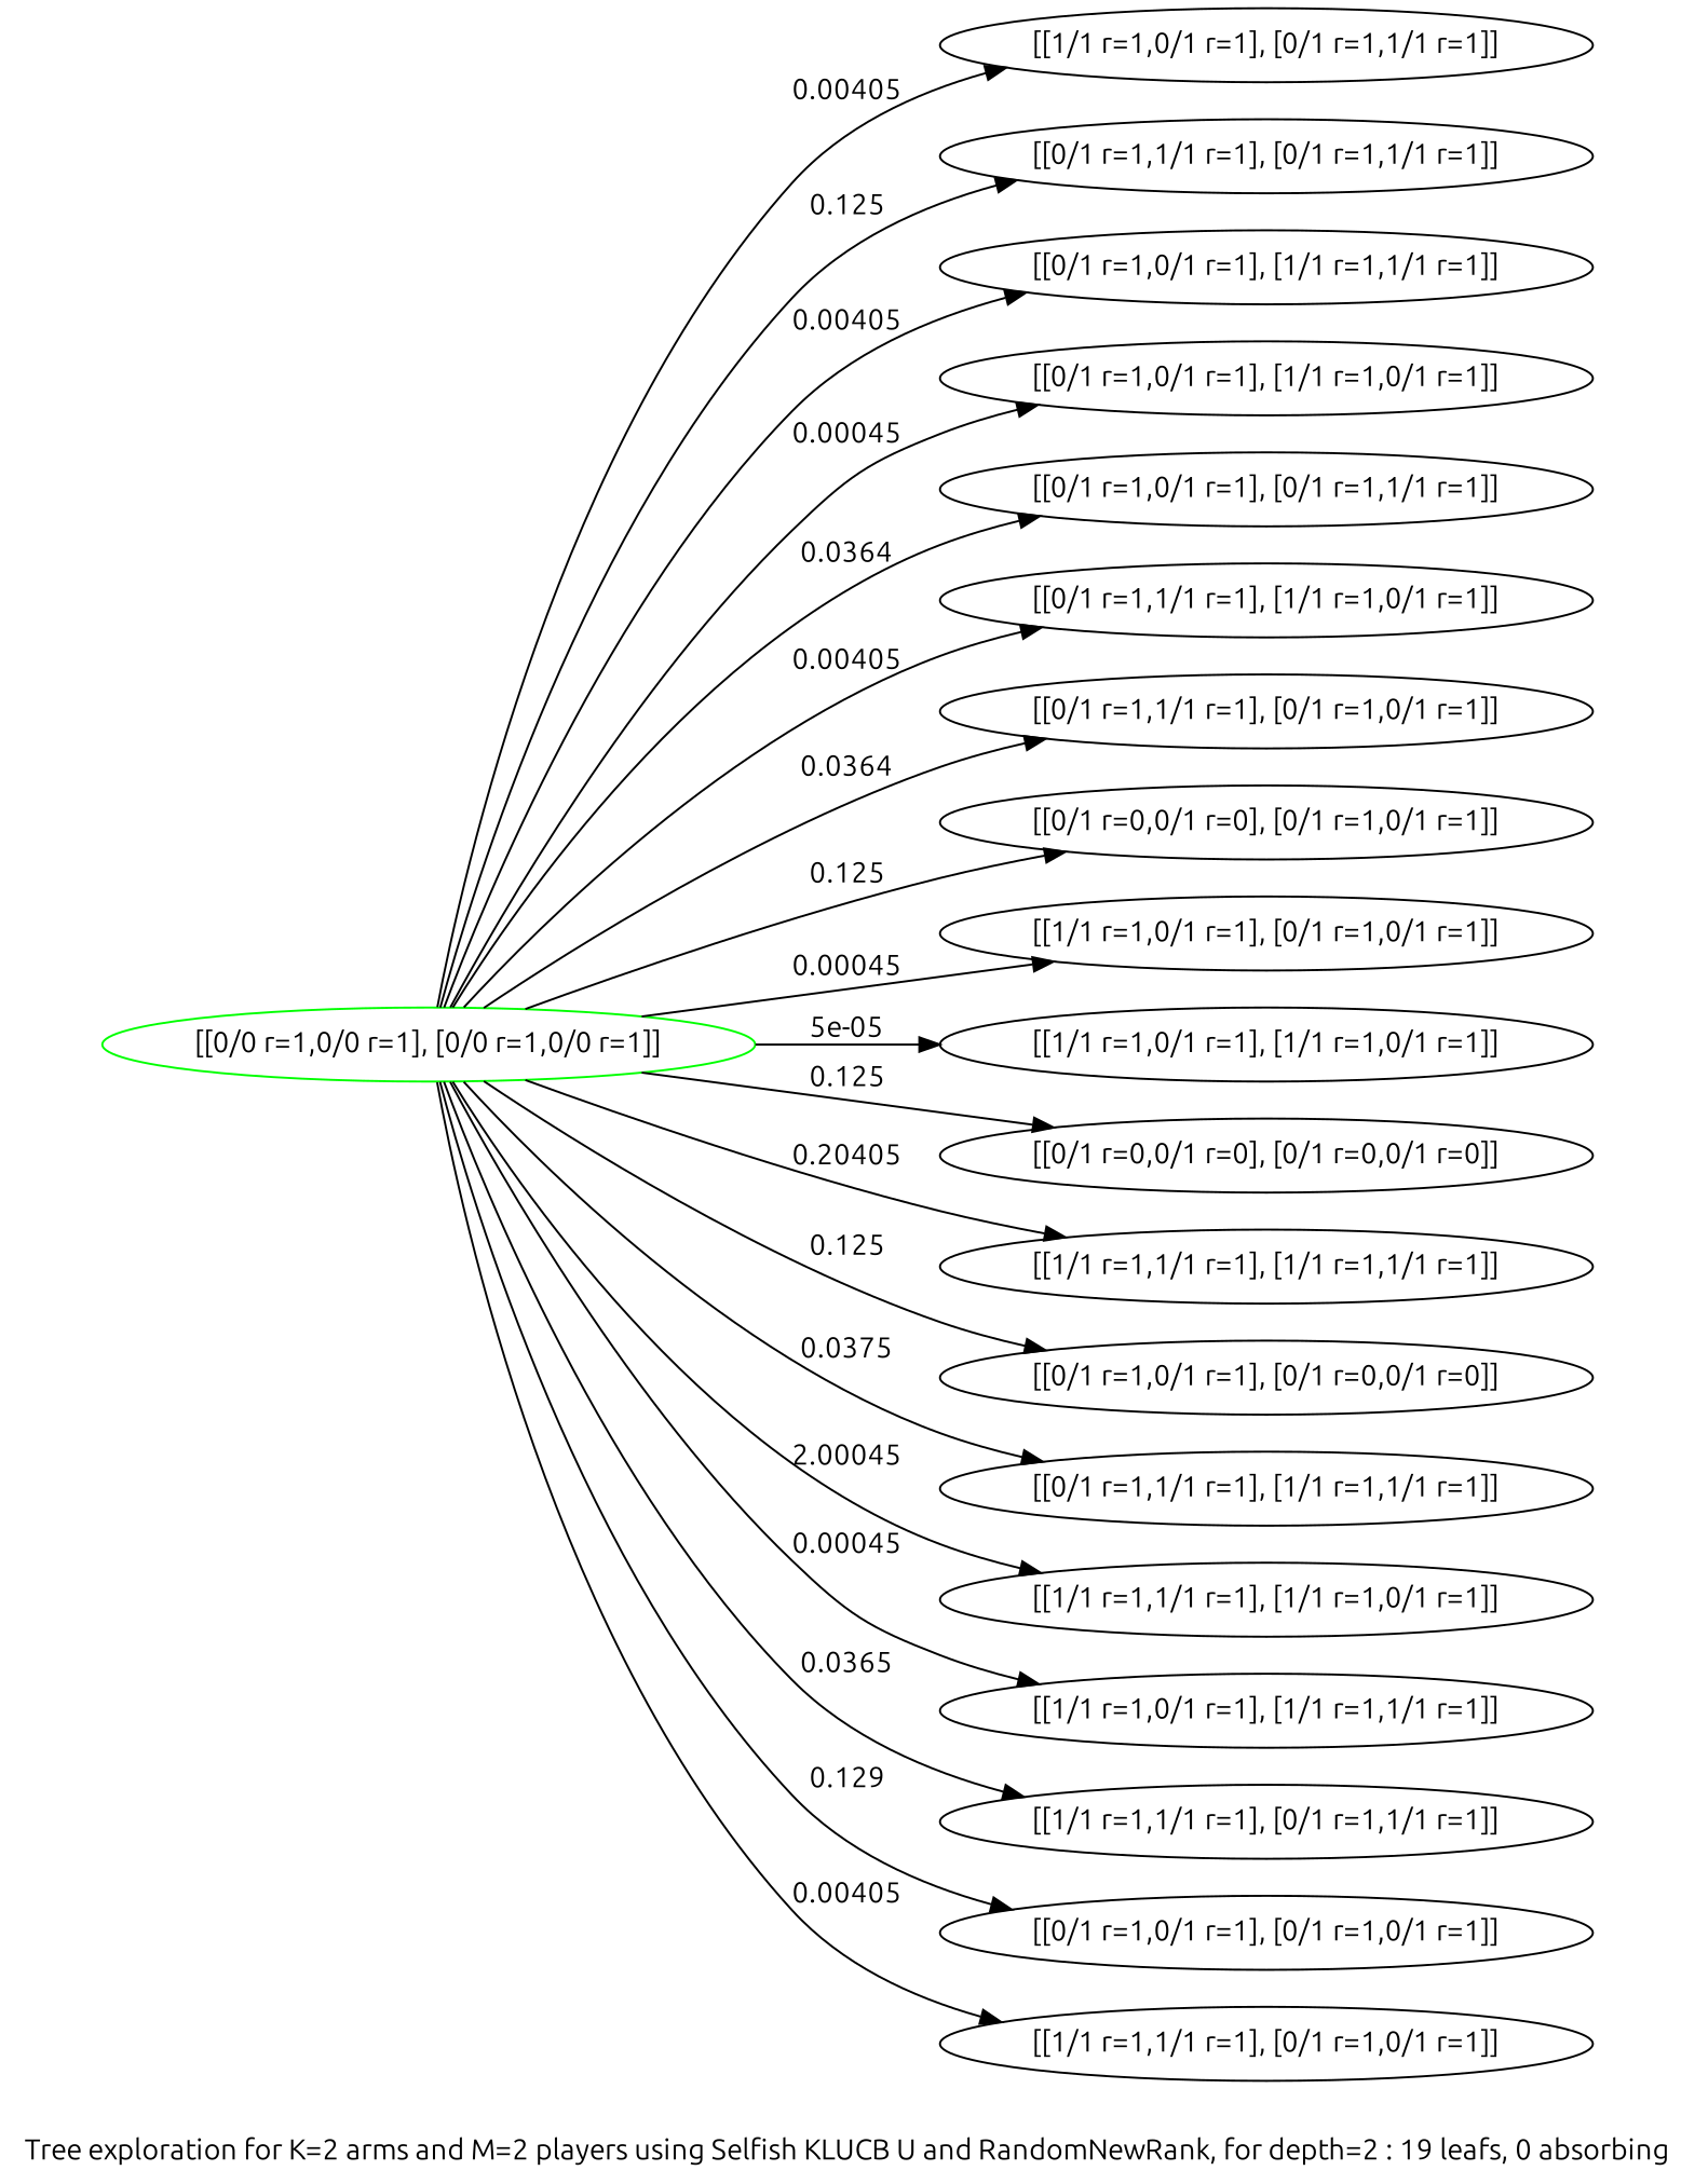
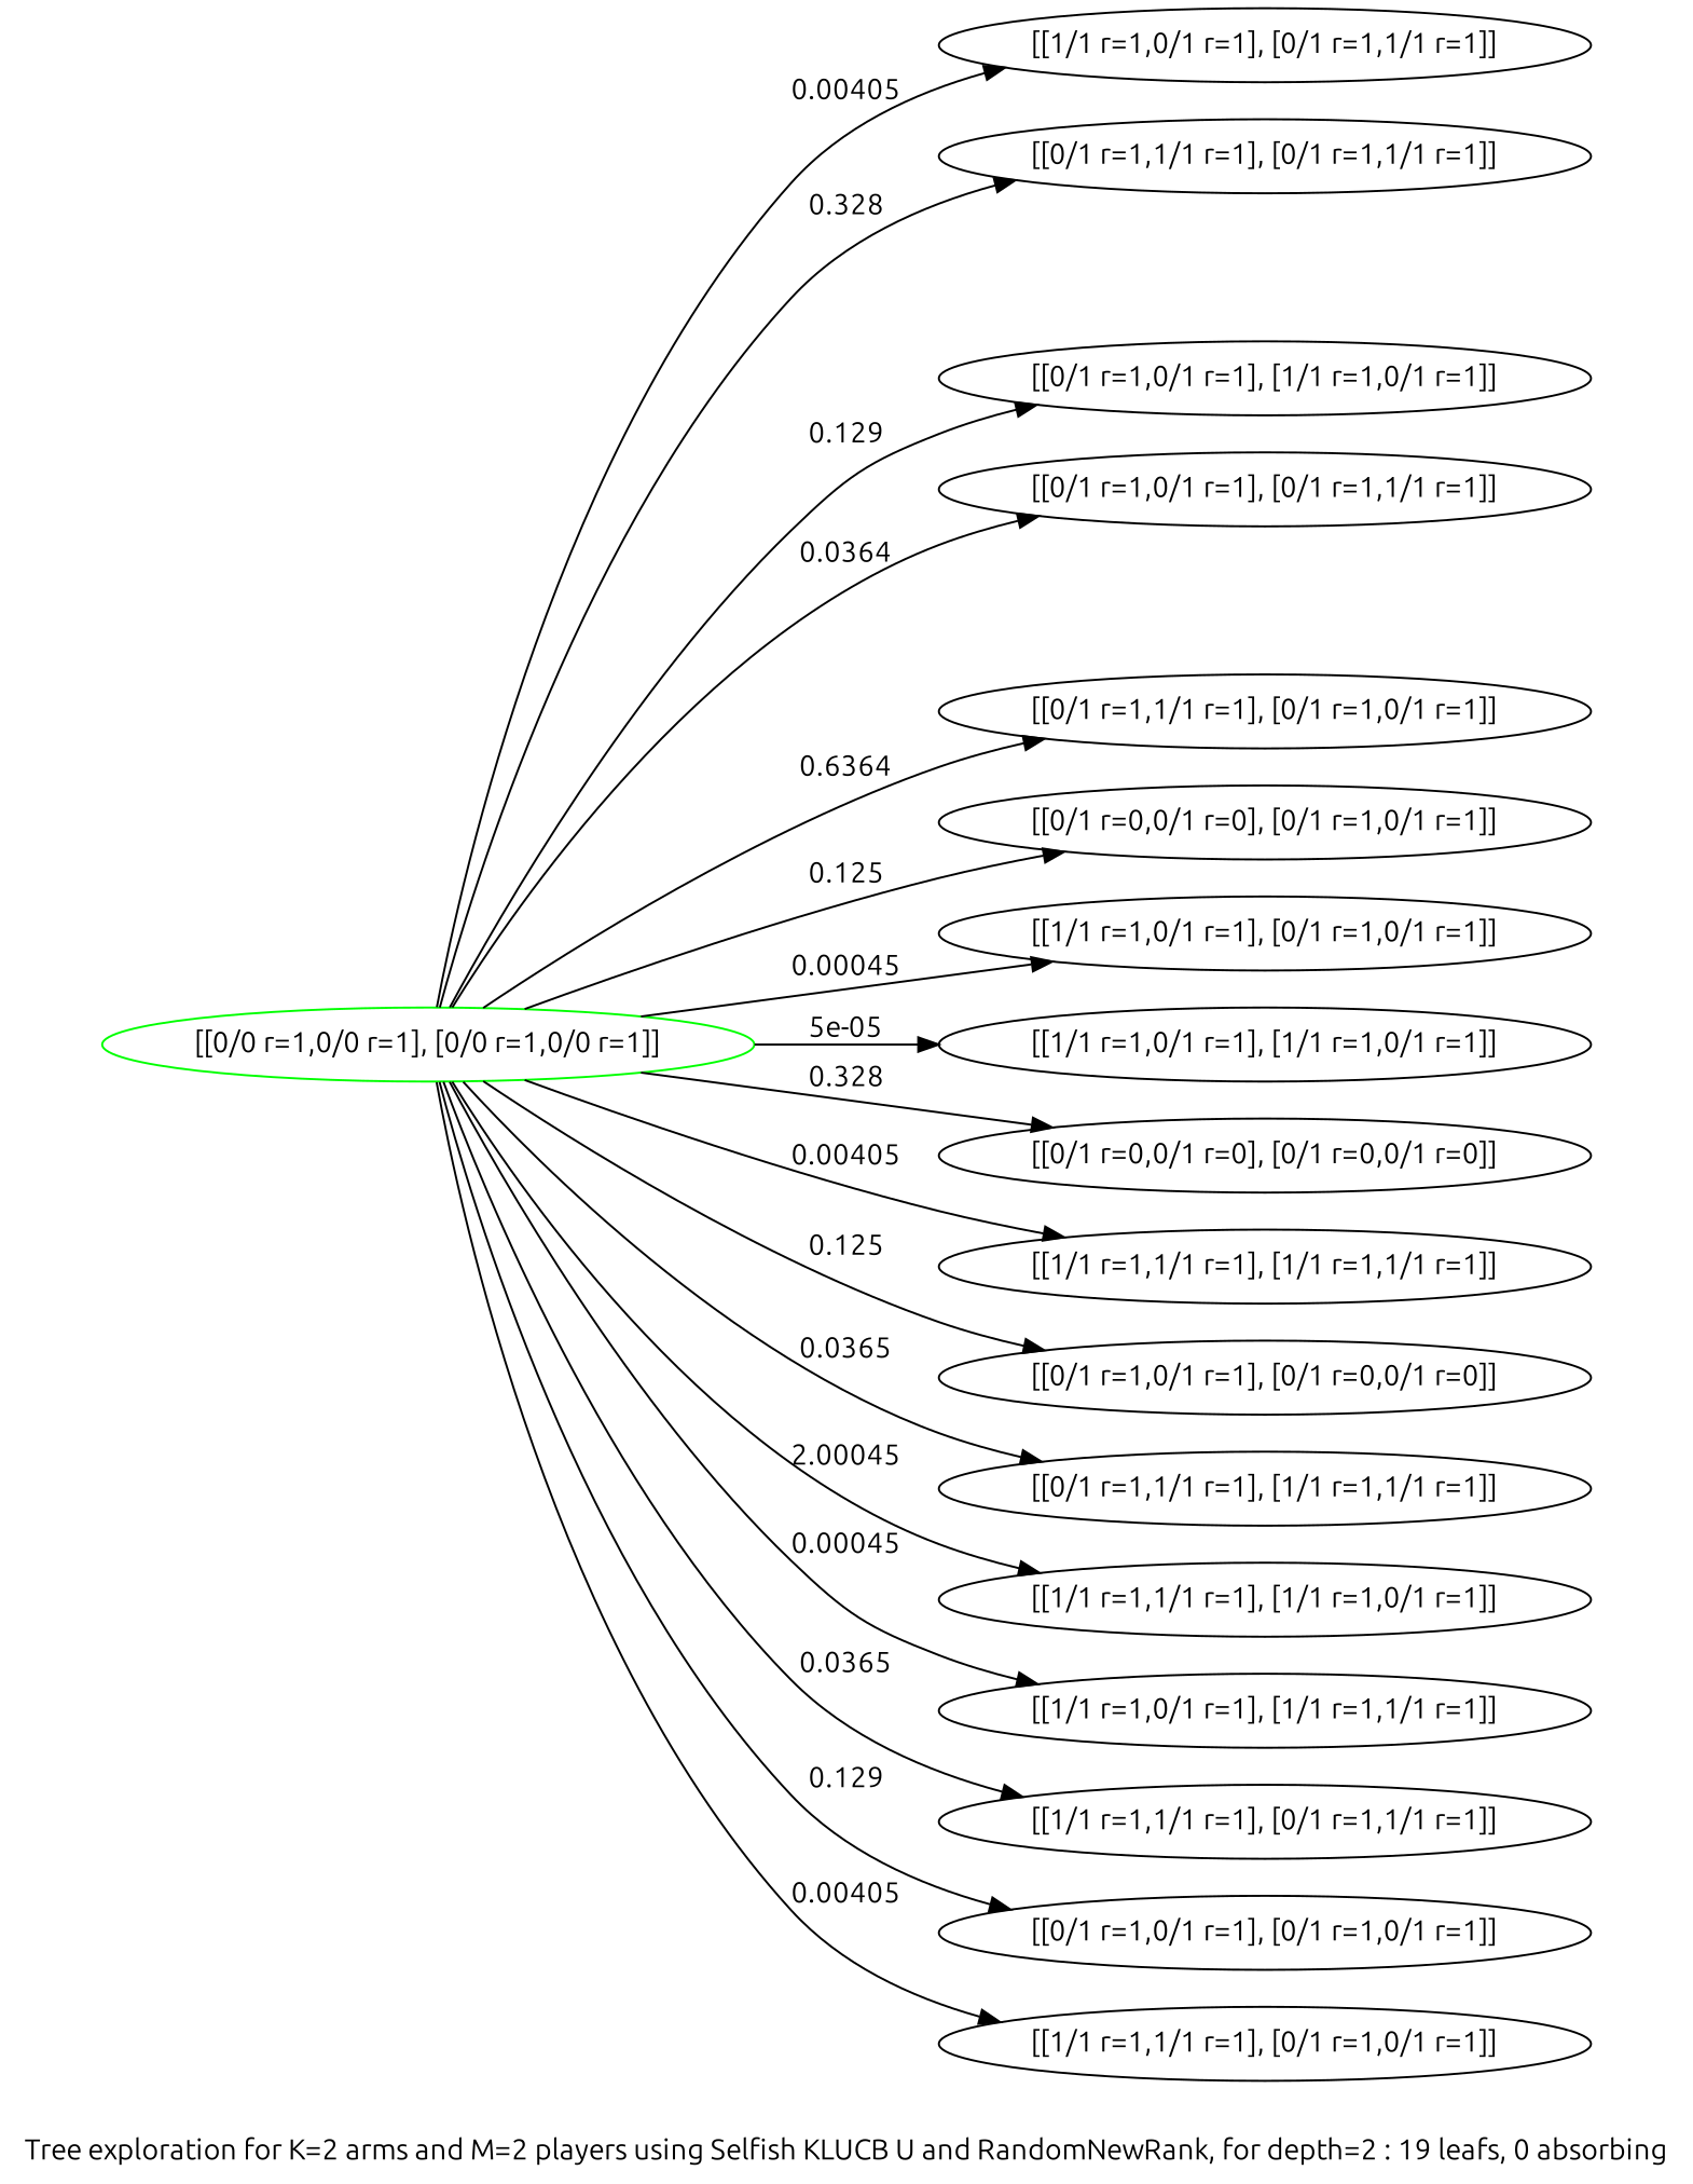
  digraph {
    fontname=Ubuntu
    label="Tree exploration for K=2 arms and M=2 players using Selfish KLUCB U and RandomNewRank, for depth=2 : 19 leafs, 0 absorbing"
    rankdir=LR
    node [fontname=Ubuntu]
    edge [color=black fontname=Ubuntu]
    n1 [color=green label="[[0/0 r=1,0/0 r=1], [0/0 r=1,0/0 r=1]]"]
    n2 [label="[[1/1 r=1,0/1 r=1], [0/1 r=1,1/1 r=1]]"]
    n3 [label="[[0/1 r=1,1/1 r=1], [0/1 r=1,1/1 r=1]]"]
-   n4 [label="[[0/1 r=1,0/1 r=1], [1/1 r=1,1/1 r=1]]"]
    n5 [label="[[0/1 r=1,0/1 r=1], [1/1 r=1,0/1 r=1]]"]
    n6 [label="[[0/1 r=1,0/1 r=1], [0/1 r=1,1/1 r=1]]"]
-   n7 [label="[[0/1 r=1,1/1 r=1], [1/1 r=1,0/1 r=1]]"]
    n8 [label="[[0/1 r=1,1/1 r=1], [0/1 r=1,0/1 r=1]]"]
    n9 [label="[[0/1 r=0,0/1 r=0], [0/1 r=1,0/1 r=1]]"]
    n10 [label="[[1/1 r=1,0/1 r=1], [0/1 r=1,0/1 r=1]]"]
    n11 [label="[[1/1 r=1,0/1 r=1], [1/1 r=1,0/1 r=1]]"]
    n12 [label="[[0/1 r=0,0/1 r=0], [0/1 r=0,0/1 r=0]]"]
    n13 [label="[[1/1 r=1,1/1 r=1], [1/1 r=1,1/1 r=1]]"]
    n14 [label="[[0/1 r=1,0/1 r=1], [0/1 r=0,0/1 r=0]]"]
    n15 [label="[[0/1 r=1,1/1 r=1], [1/1 r=1,1/1 r=1]]"]
    n16 [label="[[1/1 r=1,1/1 r=1], [1/1 r=1,0/1 r=1]]"]
    n17 [label="[[1/1 r=1,0/1 r=1], [1/1 r=1,1/1 r=1]]"]
    n18 [label="[[1/1 r=1,1/1 r=1], [0/1 r=1,1/1 r=1]]"]
    n19 [label="[[0/1 r=1,0/1 r=1], [0/1 r=1,0/1 r=1]]"]
    n20 [label="[[1/1 r=1,1/1 r=1], [0/1 r=1,0/1 r=1]]"]
    n1 -> n2 [label=0.00405]
-   n1 -> n3 [label=0.125]
-   n1 -> n4 [label=0.00405]
-   n1 -> n5 [label=0.00045]
+   n1 -> n3 [label=0.328]
+   n1 -> n5 [label=0.129]
    n1 -> n6 [label=0.0364]
-   n1 -> n7 [label=0.00405]
-   n1 -> n8 [label=0.0364]
+   n1 -> n8 [label=0.6364]
    n1 -> n9 [label=0.125]
    n1 -> n10 [label=0.00045]
    n1 -> n11 [label="5e-05"]
-   n1 -> n12 [label=0.125]
-   n1 -> n13 [label=0.20405]
+   n1 -> n12 [label=0.328]
+   n1 -> n13 [label=0.00405]
    n1 -> n14 [label=0.125]
-   n1 -> n15 [label=0.0375]
+   n1 -> n15 [label=0.0365]
    n1 -> n16 [label=2.00045]
    n1 -> n17 [label=0.00045]
    n1 -> n18 [label=0.0365]
    n1 -> n19 [label=0.129]
    n1 -> n20 [label=0.00405]
  }
